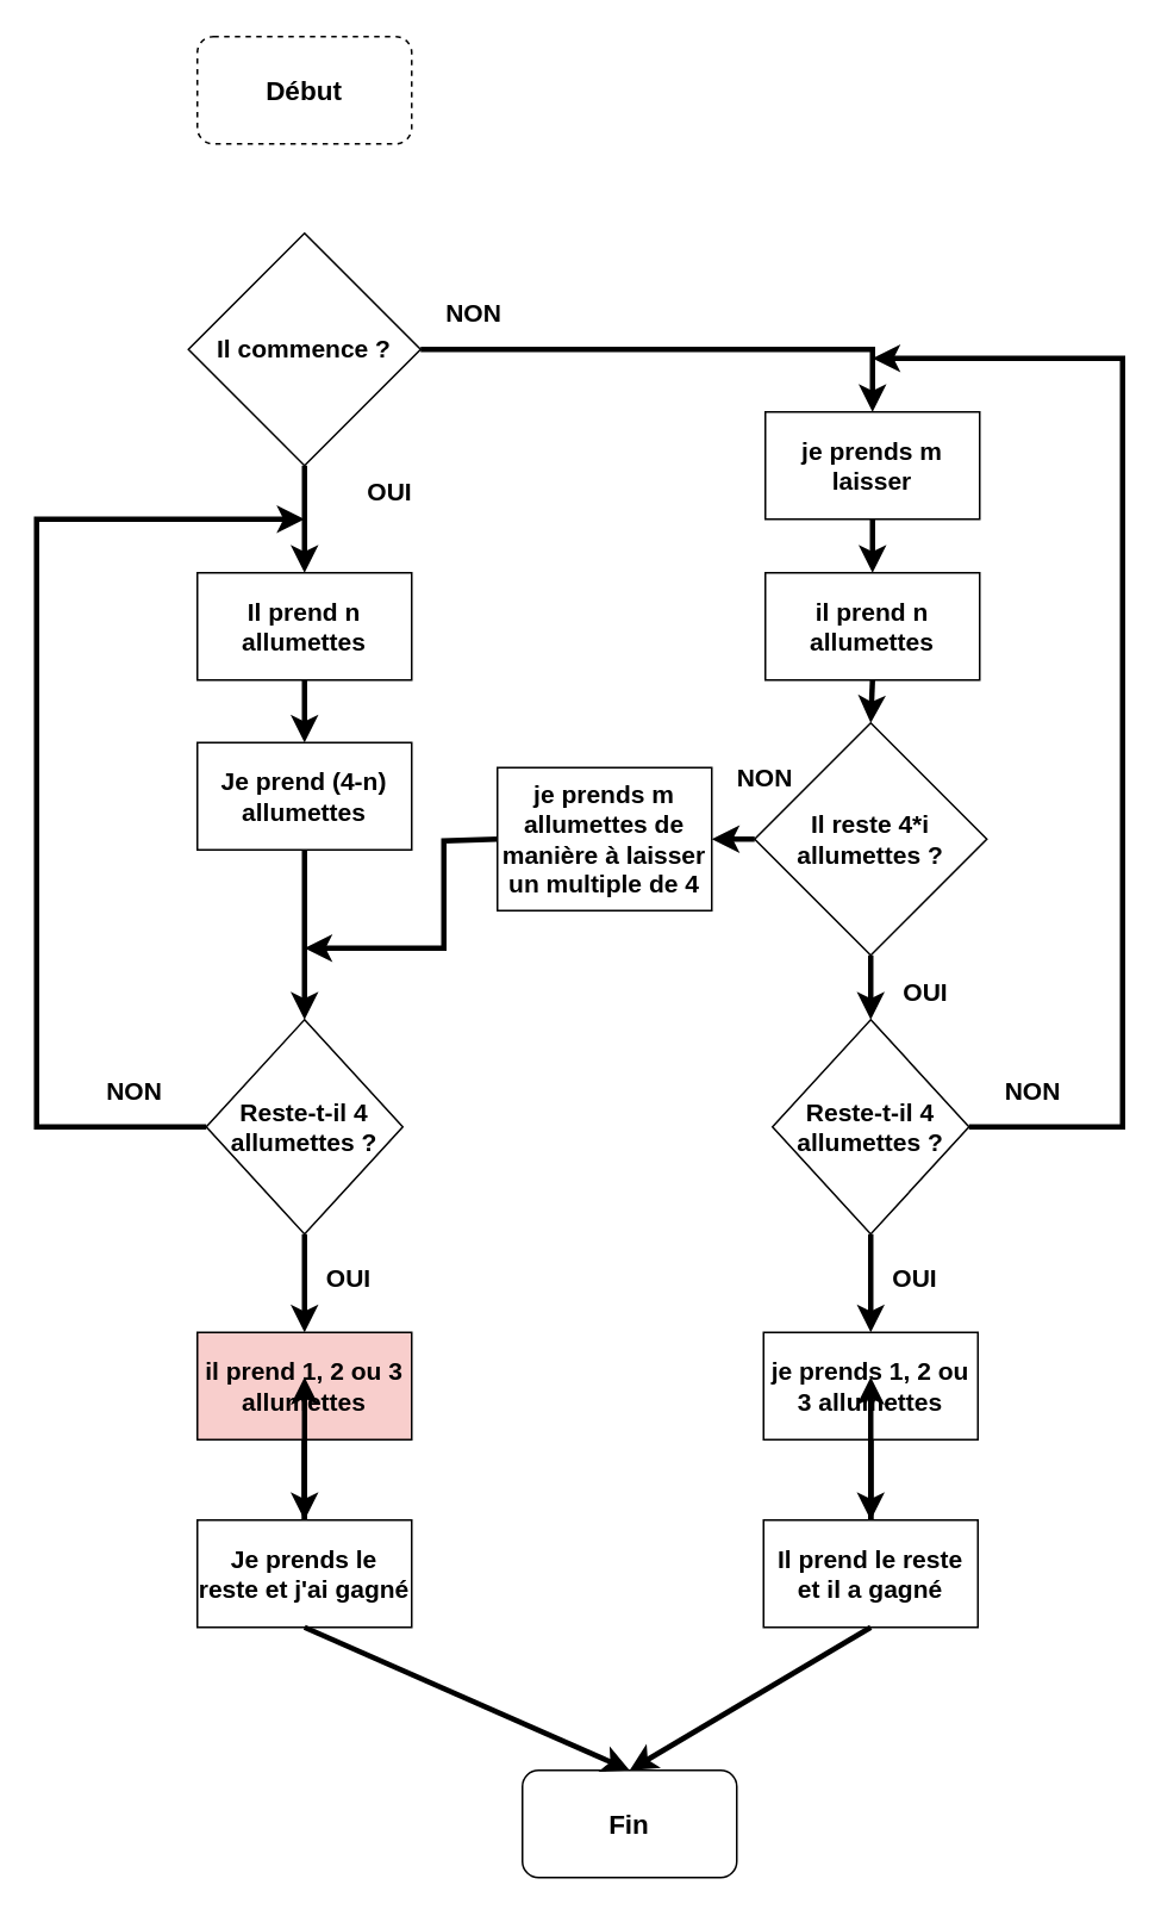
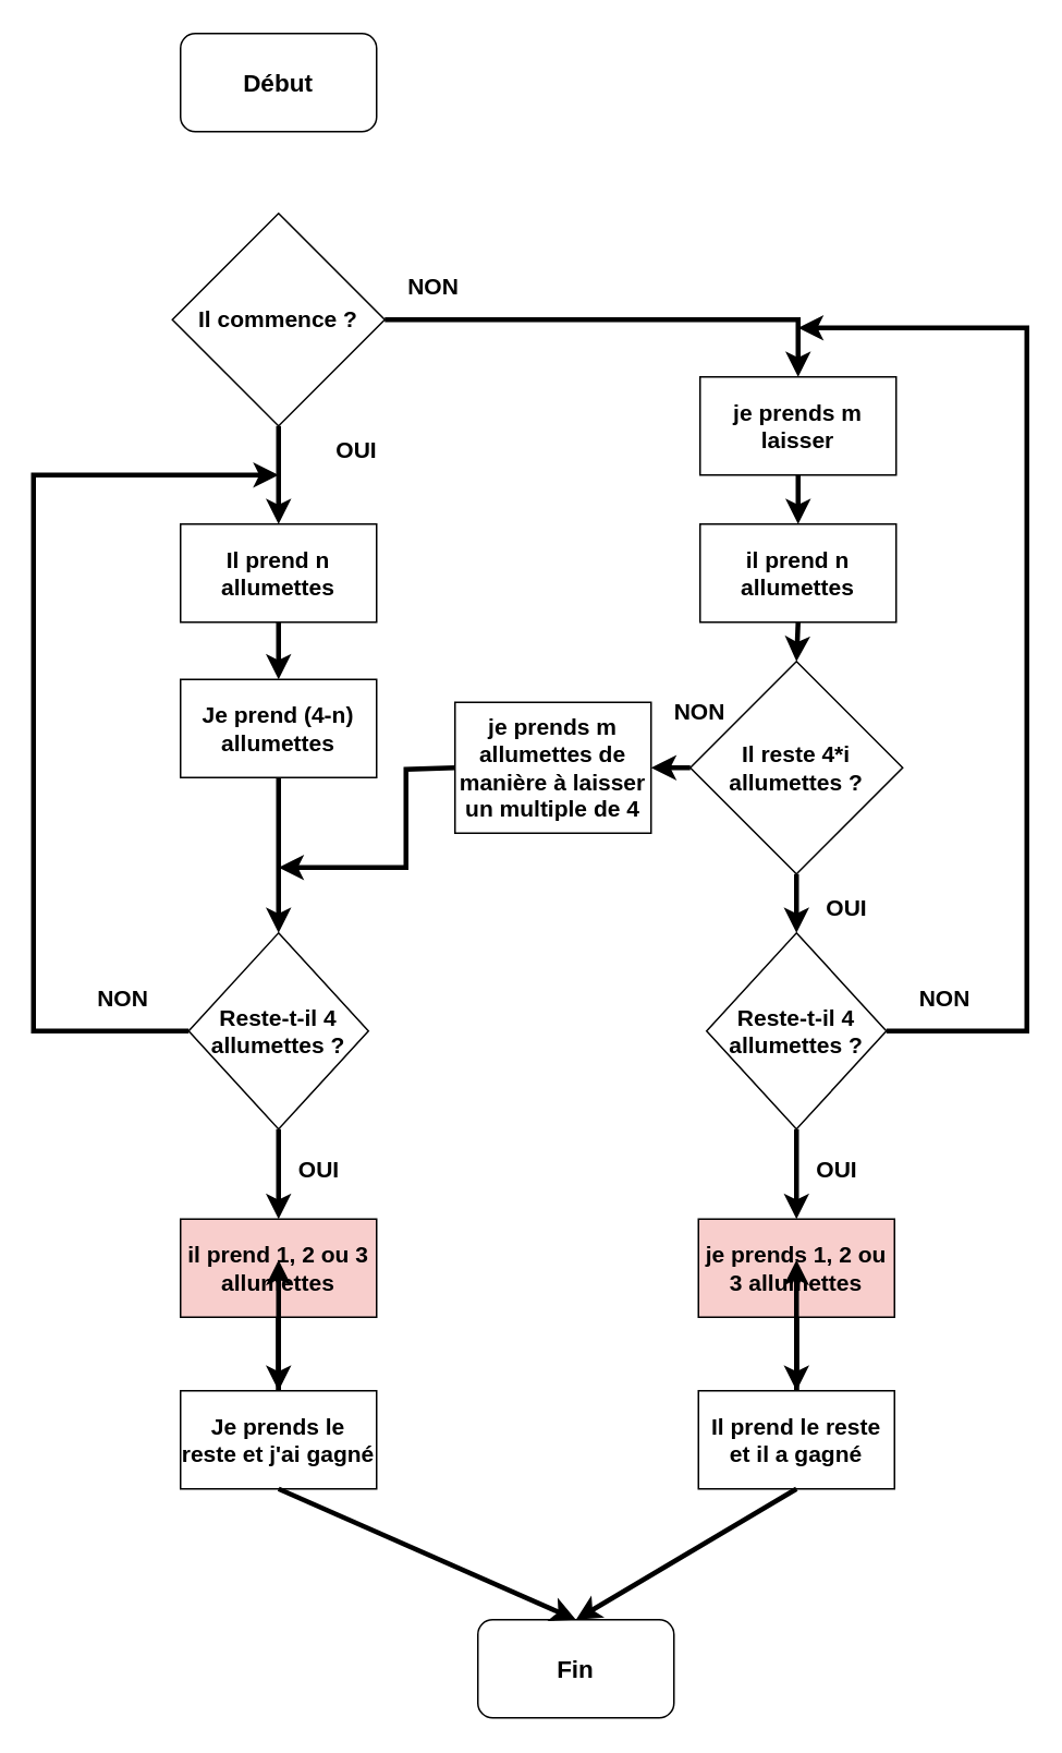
  <mxCell id="0" />
  <mxCell id="1" parent="0" />
- <mxCell id="2" value="&lt;font style=&quot;font-size: 15px;&quot;&gt;&lt;b&gt;Début&lt;/b&gt;&lt;/font&gt;" style="rounded=1;whiteSpace=wrap;html=1;dashed=1;" vertex="1" parent="1"><mxGeometry x="110" y="20" width="120" height="60" as="geometry" /></mxCell>
+ <mxCell id="2" value="&lt;font style=&quot;font-size: 15px;&quot;&gt;&lt;b&gt;Début&lt;/b&gt;&lt;/font&gt;" style="rounded=1;whiteSpace=wrap;html=1;" vertex="1" parent="1"><mxGeometry x="110" y="20" width="120" height="60" as="geometry" /></mxCell>
  <mxCell id="3" value="&lt;font style=&quot;font-size: 14px;&quot;&gt;&lt;b&gt;Il prend n allumettes&lt;/b&gt;&lt;/font&gt;" style="rounded=0;whiteSpace=wrap;html=1;" vertex="1" parent="1"><mxGeometry x="110" y="320" width="120" height="60" as="geometry" /></mxCell>
  <mxCell id="4" value="&lt;font style=&quot;font-size: 14px;&quot;&gt;&lt;b&gt;Je prend (4-n) allumettes&lt;/b&gt;&lt;/font&gt;" style="rounded=0;whiteSpace=wrap;html=1;" vertex="1" parent="1"><mxGeometry x="110" y="415" width="120" height="60" as="geometry" /></mxCell>
  <mxCell id="5" value="&lt;b&gt;Reste-t-il 4 allumettes ?&lt;/b&gt;" style="rhombus;whiteSpace=wrap;html=1;fontSize=14;" vertex="1" parent="1"><mxGeometry x="115" y="570" width="110" height="120" as="geometry" /></mxCell>
  <mxCell id="6" value="" style="edgeStyle=orthogonalEdgeStyle;rounded=0;orthogonalLoop=1;jettySize=auto;html=1;strokeWidth=3;fontSize=14;" edge="1" parent="1" source="7"><mxGeometry relative="1" as="geometry"><mxPoint x="170" y="885" as="targetPoint" /></mxGeometry></mxCell>
  <mxCell id="7" value="&lt;font style=&quot;font-size: 14px;&quot;&gt;&lt;b&gt;il prend 1, 2 ou 3 allumettes&lt;br&gt;&lt;/b&gt;&lt;/font&gt;" style="rounded=0;whiteSpace=wrap;html=1;fillColor=#f8cecc;" vertex="1" parent="1"><mxGeometry x="110" y="745" width="120" height="60" as="geometry" /></mxCell>
  <mxCell id="8" value="" style="edgeStyle=orthogonalEdgeStyle;rounded=0;orthogonalLoop=1;jettySize=auto;html=1;strokeWidth=3;fontSize=14;" edge="1" parent="1" source="9"><mxGeometry relative="1" as="geometry"><mxPoint x="170" y="770" as="targetPoint" /></mxGeometry></mxCell>
  <mxCell id="9" value="&lt;font style=&quot;font-size: 14px;&quot;&gt;&lt;b&gt;Je prends le reste et j'ai gagné&lt;br&gt;&lt;/b&gt;&lt;/font&gt;" style="rounded=0;whiteSpace=wrap;html=1;" vertex="1" parent="1"><mxGeometry x="110" y="850" width="120" height="60" as="geometry" /></mxCell>
  <mxCell id="10" value="&lt;font style=&quot;font-size: 15px;&quot;&gt;&lt;b&gt;Fin&lt;/b&gt;&lt;/font&gt;" style="rounded=1;whiteSpace=wrap;html=1;" vertex="1" parent="1"><mxGeometry x="292" y="990" width="120" height="60" as="geometry" /></mxCell>
  <mxCell id="11" value="" style="endArrow=classic;html=1;rounded=0;fontSize=14;strokeWidth=3;exitX=0.5;exitY=1;exitDx=0;exitDy=0;" edge="1" parent="1" source="18" target="3"><mxGeometry width="50" height="50" relative="1" as="geometry"><mxPoint x="168" y="270" as="sourcePoint" /><mxPoint x="230" y="480" as="targetPoint" /></mxGeometry></mxCell>
  <mxCell id="12" value="" style="endArrow=classic;html=1;rounded=0;fontSize=14;exitX=0.5;exitY=1;exitDx=0;exitDy=0;strokeWidth=3;entryX=0.5;entryY=0;entryDx=0;entryDy=0;" edge="1" parent="1" source="3" target="4"><mxGeometry width="50" height="50" relative="1" as="geometry"><mxPoint x="180" y="270" as="sourcePoint" /><mxPoint x="180" y="330" as="targetPoint" /></mxGeometry></mxCell>
  <mxCell id="13" value="" style="endArrow=classic;html=1;rounded=0;fontSize=14;exitX=0.5;exitY=1;exitDx=0;exitDy=0;strokeWidth=3;entryX=0.5;entryY=0;entryDx=0;entryDy=0;" edge="1" parent="1" source="4" target="5"><mxGeometry width="50" height="50" relative="1" as="geometry"><mxPoint x="180" y="390" as="sourcePoint" /><mxPoint x="180" y="450" as="targetPoint" /></mxGeometry></mxCell>
  <mxCell id="14" value="" style="endArrow=classic;html=1;rounded=0;fontSize=14;exitX=0.5;exitY=1;exitDx=0;exitDy=0;strokeWidth=3;entryX=0.5;entryY=0;entryDx=0;entryDy=0;" edge="1" parent="1" source="5" target="7"><mxGeometry width="50" height="50" relative="1" as="geometry"><mxPoint x="180" y="510" as="sourcePoint" /><mxPoint x="170" y="730" as="targetPoint" /></mxGeometry></mxCell>
  <mxCell id="15" value="" style="endArrow=classic;html=1;rounded=0;fontSize=14;exitX=0.5;exitY=1;exitDx=0;exitDy=0;strokeWidth=3;entryX=0.5;entryY=0;entryDx=0;entryDy=0;" edge="1" parent="1" source="7" target="9"><mxGeometry width="50" height="50" relative="1" as="geometry"><mxPoint x="180" y="700" as="sourcePoint" /><mxPoint x="180" y="755" as="targetPoint" /></mxGeometry></mxCell>
  <mxCell id="16" value="" style="endArrow=classic;html=1;rounded=0;fontSize=14;exitX=0.5;exitY=1;exitDx=0;exitDy=0;strokeWidth=3;entryX=0.5;entryY=0;entryDx=0;entryDy=0;" edge="1" parent="1" source="9" target="10"><mxGeometry width="50" height="50" relative="1" as="geometry"><mxPoint x="180" y="815" as="sourcePoint" /><mxPoint x="182" y="860" as="targetPoint" /></mxGeometry></mxCell>
  <mxCell id="17" value="" style="endArrow=classic;html=1;rounded=0;strokeWidth=3;fontSize=14;exitX=0;exitY=0.5;exitDx=0;exitDy=0;" edge="1" parent="1" source="5"><mxGeometry width="50" height="50" relative="1" as="geometry"><mxPoint x="180" y="480" as="sourcePoint" /><mxPoint x="170" y="290" as="targetPoint" /><Array as="points"><mxPoint x="20" y="630" /><mxPoint x="20" y="290" /></Array></mxGeometry></mxCell>
  <mxCell id="18" value="&lt;font style=&quot;font-size: 14px;&quot;&gt;&lt;b&gt;Il commence ?&lt;/b&gt;&lt;/font&gt;" style="rhombus;whiteSpace=wrap;html=1;" vertex="1" parent="1"><mxGeometry x="105" y="130" width="130" height="130" as="geometry" /></mxCell>
  <mxCell id="19" value="&lt;b&gt;OUI&lt;/b&gt;" style="text;html=1;strokeColor=none;fillColor=none;align=center;verticalAlign=middle;whiteSpace=wrap;rounded=0;fontSize=14;" vertex="1" parent="1"><mxGeometry x="188" y="260" width="60" height="30" as="geometry" /></mxCell>
  <mxCell id="20" value="&lt;b&gt;NON&lt;/b&gt;" style="text;html=1;strokeColor=none;fillColor=none;align=center;verticalAlign=middle;whiteSpace=wrap;rounded=0;fontSize=14;" vertex="1" parent="1"><mxGeometry x="45" y="595" width="60" height="30" as="geometry" /></mxCell>
  <mxCell id="21" value="&lt;b&gt;OUI&lt;/b&gt;" style="text;html=1;strokeColor=none;fillColor=none;align=center;verticalAlign=middle;whiteSpace=wrap;rounded=0;fontSize=14;" vertex="1" parent="1"><mxGeometry x="165" y="700" width="60" height="30" as="geometry" /></mxCell>
  <mxCell id="22" value="" style="endArrow=classic;html=1;rounded=0;fontSize=14;exitX=1;exitY=0.5;exitDx=0;exitDy=0;strokeWidth=3;entryX=0.5;entryY=0;entryDx=0;entryDy=0;" edge="1" parent="1" source="18" target="24"><mxGeometry width="50" height="50" relative="1" as="geometry"><mxPoint x="338" y="260" as="sourcePoint" /><mxPoint x="498" y="195" as="targetPoint" /><Array as="points"><mxPoint x="488" y="195" /></Array></mxGeometry></mxCell>
  <mxCell id="23" value="&lt;b&gt;NON&lt;/b&gt;" style="text;html=1;strokeColor=none;fillColor=none;align=center;verticalAlign=middle;whiteSpace=wrap;rounded=0;fontSize=14;" vertex="1" parent="1"><mxGeometry x="235" y="160" width="60" height="30" as="geometry" /></mxCell>
  <mxCell id="24" value="&lt;font style=&quot;font-size: 14px;&quot;&gt;&lt;b&gt;je prends m laisser&lt;/b&gt;&lt;/font&gt;" style="rounded=0;whiteSpace=wrap;html=1;" vertex="1" parent="1"><mxGeometry x="428" y="230" width="120" height="60" as="geometry" /></mxCell>
  <mxCell id="25" value="&lt;font style=&quot;font-size: 14px;&quot;&gt;&lt;b&gt;il prend n allumettes&lt;/b&gt;&lt;/font&gt;" style="rounded=0;whiteSpace=wrap;html=1;" vertex="1" parent="1"><mxGeometry x="428" y="320" width="120" height="60" as="geometry" /></mxCell>
  <mxCell id="26" value="&lt;span style=&quot;font-size: 14px;&quot;&gt;&lt;b&gt;je prends m allumettes de manière à laisser un multiple de 4&lt;/b&gt;&lt;/span&gt;" style="rounded=0;whiteSpace=wrap;html=1;" vertex="1" parent="1"><mxGeometry x="278" y="429" width="120" height="80" as="geometry" /></mxCell>
  <mxCell id="27" value="&lt;font style=&quot;font-size: 14px;&quot;&gt;&lt;b&gt;Il reste 4*i allumettes ?&lt;/b&gt;&lt;/font&gt;" style="rhombus;whiteSpace=wrap;html=1;" vertex="1" parent="1"><mxGeometry x="422" y="404" width="130" height="130" as="geometry" /></mxCell>
  <mxCell id="28" value="" style="endArrow=classic;html=1;rounded=0;fontSize=14;exitX=0.5;exitY=1;exitDx=0;exitDy=0;strokeWidth=3;entryX=0.5;entryY=0;entryDx=0;entryDy=0;" edge="1" parent="1" source="24" target="25"><mxGeometry width="50" height="50" relative="1" as="geometry"><mxPoint x="180" y="390" as="sourcePoint" /><mxPoint x="180" y="450" as="targetPoint" /></mxGeometry></mxCell>
  <mxCell id="29" value="" style="endArrow=classic;html=1;rounded=0;fontSize=14;exitX=0.5;exitY=1;exitDx=0;exitDy=0;strokeWidth=3;entryX=0.5;entryY=0;entryDx=0;entryDy=0;" edge="1" parent="1" source="25" target="27"><mxGeometry width="50" height="50" relative="1" as="geometry"><mxPoint x="498" y="300" as="sourcePoint" /><mxPoint x="488" y="400" as="targetPoint" /></mxGeometry></mxCell>
  <mxCell id="30" value="" style="endArrow=classic;html=1;rounded=0;fontSize=14;exitX=0;exitY=0.5;exitDx=0;exitDy=0;strokeWidth=3;" edge="1" parent="1" source="26"><mxGeometry width="50" height="50" relative="1" as="geometry"><mxPoint x="180" y="390" as="sourcePoint" /><mxPoint x="170" y="530" as="targetPoint" /><Array as="points"><mxPoint x="248" y="470" /><mxPoint x="248" y="530" /></Array></mxGeometry></mxCell>
  <mxCell id="31" value="" style="endArrow=classic;html=1;rounded=0;fontSize=14;exitX=0;exitY=0.5;exitDx=0;exitDy=0;strokeWidth=3;entryX=1;entryY=0.5;entryDx=0;entryDy=0;" edge="1" parent="1" source="27" target="26"><mxGeometry width="50" height="50" relative="1" as="geometry"><mxPoint x="498" y="390" as="sourcePoint" /><mxPoint x="497" y="414" as="targetPoint" /></mxGeometry></mxCell>
  <mxCell id="32" value="" style="endArrow=classic;html=1;rounded=0;fontSize=14;strokeWidth=3;exitX=1;exitY=0.5;exitDx=0;exitDy=0;" edge="1" parent="1" source="35"><mxGeometry width="50" height="50" relative="1" as="geometry"><mxPoint x="628" y="600" as="sourcePoint" /><mxPoint x="488" y="200" as="targetPoint" /><Array as="points"><mxPoint x="628" y="630" /><mxPoint x="628" y="200" /></Array></mxGeometry></mxCell>
  <mxCell id="33" value="&lt;b&gt;OUI&lt;/b&gt;" style="text;html=1;strokeColor=none;fillColor=none;align=center;verticalAlign=middle;whiteSpace=wrap;rounded=0;fontSize=14;" vertex="1" parent="1"><mxGeometry x="488" y="540" width="60" height="30" as="geometry" /></mxCell>
  <mxCell id="34" value="&lt;b&gt;NON&lt;/b&gt;" style="text;html=1;strokeColor=none;fillColor=none;align=center;verticalAlign=middle;whiteSpace=wrap;rounded=0;fontSize=14;" vertex="1" parent="1"><mxGeometry x="398" y="420" width="60" height="30" as="geometry" /></mxCell>
  <mxCell id="35" value="&lt;b&gt;Reste-t-il 4 allumettes ?&lt;/b&gt;" style="rhombus;whiteSpace=wrap;html=1;fontSize=14;" vertex="1" parent="1"><mxGeometry x="432" y="570" width="110" height="120" as="geometry" /></mxCell>
  <mxCell id="36" value="" style="edgeStyle=orthogonalEdgeStyle;rounded=0;orthogonalLoop=1;jettySize=auto;html=1;strokeWidth=3;fontSize=14;" edge="1" parent="1" source="37"><mxGeometry relative="1" as="geometry"><mxPoint x="487" y="885" as="targetPoint" /></mxGeometry></mxCell>
- <mxCell id="37" value="&lt;font style=&quot;font-size: 14px;&quot;&gt;&lt;b&gt;je prends 1, 2 ou 3 allumettes&lt;br&gt;&lt;/b&gt;&lt;/font&gt;" style="rounded=0;whiteSpace=wrap;html=1;" vertex="1" parent="1"><mxGeometry x="427" y="745" width="120" height="60" as="geometry" /></mxCell>
+ <mxCell id="37" value="&lt;font style=&quot;font-size: 14px;&quot;&gt;&lt;b&gt;je prends 1, 2 ou 3 allumettes&lt;br&gt;&lt;/b&gt;&lt;/font&gt;" style="rounded=0;whiteSpace=wrap;html=1;fillColor=#f8cecc;" vertex="1" parent="1"><mxGeometry x="427" y="745" width="120" height="60" as="geometry" /></mxCell>
  <mxCell id="38" value="" style="edgeStyle=orthogonalEdgeStyle;rounded=0;orthogonalLoop=1;jettySize=auto;html=1;strokeWidth=3;fontSize=14;" edge="1" parent="1" source="39"><mxGeometry relative="1" as="geometry"><mxPoint x="487" y="770" as="targetPoint" /></mxGeometry></mxCell>
  <mxCell id="39" value="&lt;font style=&quot;font-size: 14px;&quot;&gt;&lt;b&gt;Il prend le reste et il a gagné&lt;br&gt;&lt;/b&gt;&lt;/font&gt;" style="rounded=0;whiteSpace=wrap;html=1;" vertex="1" parent="1"><mxGeometry x="427" y="850" width="120" height="60" as="geometry" /></mxCell>
  <mxCell id="40" value="" style="endArrow=classic;html=1;rounded=0;fontSize=14;exitX=0.5;exitY=1;exitDx=0;exitDy=0;strokeWidth=3;entryX=0.5;entryY=0;entryDx=0;entryDy=0;" edge="1" parent="1" source="35" target="37"><mxGeometry width="50" height="50" relative="1" as="geometry"><mxPoint x="497" y="510" as="sourcePoint" /><mxPoint x="487" y="730" as="targetPoint" /></mxGeometry></mxCell>
  <mxCell id="41" value="" style="endArrow=classic;html=1;rounded=0;fontSize=14;exitX=0.5;exitY=1;exitDx=0;exitDy=0;strokeWidth=3;entryX=0.5;entryY=0;entryDx=0;entryDy=0;" edge="1" parent="1" source="37" target="39"><mxGeometry width="50" height="50" relative="1" as="geometry"><mxPoint x="497" y="700" as="sourcePoint" /><mxPoint x="497" y="755" as="targetPoint" /></mxGeometry></mxCell>
  <mxCell id="42" value="" style="endArrow=classic;html=1;rounded=0;fontSize=14;exitX=0.5;exitY=1;exitDx=0;exitDy=0;strokeWidth=3;entryX=0.5;entryY=0;entryDx=0;entryDy=0;" edge="1" parent="1" source="39" target="10"><mxGeometry width="50" height="50" relative="1" as="geometry"><mxPoint x="497" y="815" as="sourcePoint" /><mxPoint x="487" y="970" as="targetPoint" /></mxGeometry></mxCell>
  <mxCell id="43" value="&lt;b&gt;OUI&lt;/b&gt;" style="text;html=1;strokeColor=none;fillColor=none;align=center;verticalAlign=middle;whiteSpace=wrap;rounded=0;fontSize=14;" vertex="1" parent="1"><mxGeometry x="482" y="700" width="60" height="30" as="geometry" /></mxCell>
  <mxCell id="44" value="" style="endArrow=classic;html=1;rounded=0;fontSize=14;exitX=0.5;exitY=1;exitDx=0;exitDy=0;strokeWidth=3;entryX=0.5;entryY=0;entryDx=0;entryDy=0;" edge="1" parent="1" source="27" target="35"><mxGeometry width="50" height="50" relative="1" as="geometry"><mxPoint x="180" y="510" as="sourcePoint" /><mxPoint x="180" y="580" as="targetPoint" /></mxGeometry></mxCell>
  <mxCell id="45" value="&lt;b&gt;NON&lt;/b&gt;" style="text;html=1;strokeColor=none;fillColor=none;align=center;verticalAlign=middle;whiteSpace=wrap;rounded=0;fontSize=14;" vertex="1" parent="1"><mxGeometry x="548" y="595" width="60" height="30" as="geometry" /></mxCell>
